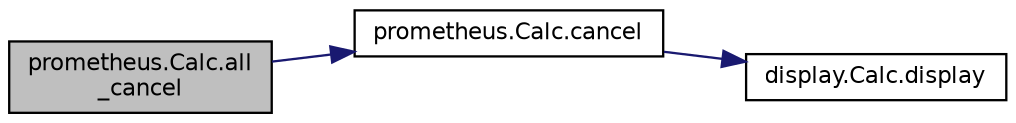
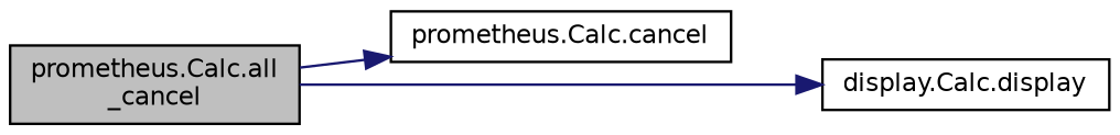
  digraph {
    rankdir=LR
    node [color=black fillcolor=white fontname=Helvetica fontsize=10 shape=record style=filled]
    edge [color=midnightblue fontname=Helvetica fontsize=10 labelfontname=Helvetica labelfontsize=10 style=solid]
    n1 [fillcolor=grey75 fontcolor=black height=0.2 label="prometheus.Calc.all\l_cancel" width=0.4]
    n2 [height=0.2 label="prometheus.Calc.cancel" width=0.4]
    n3 [height=0.2 label="display.Calc.display" width=0.4]
    n1 -> n2
-   n2 -> n3
+   n1 -> n3
  }
